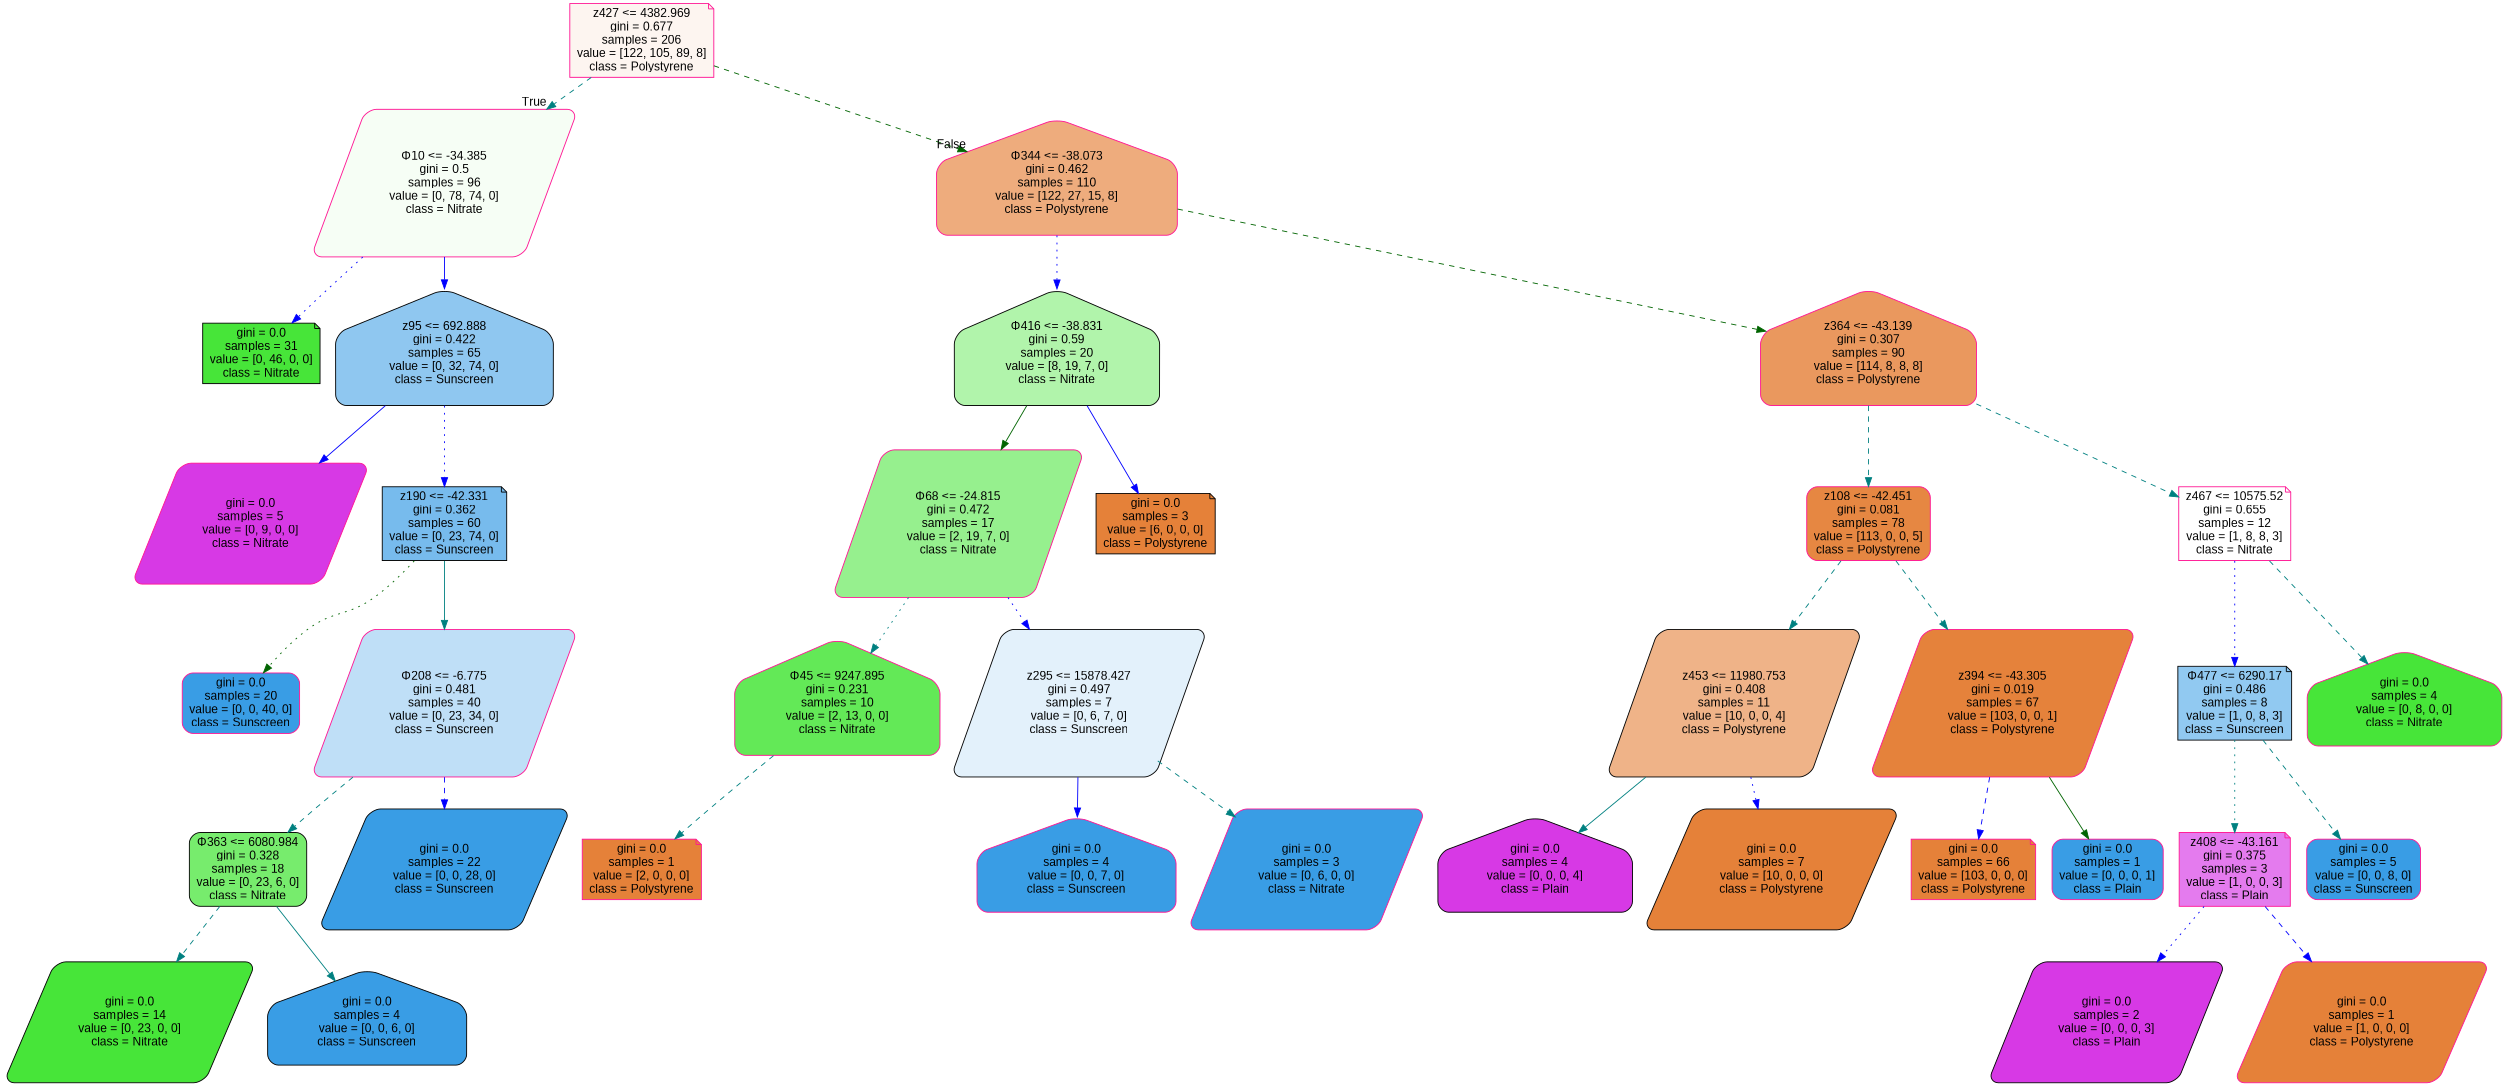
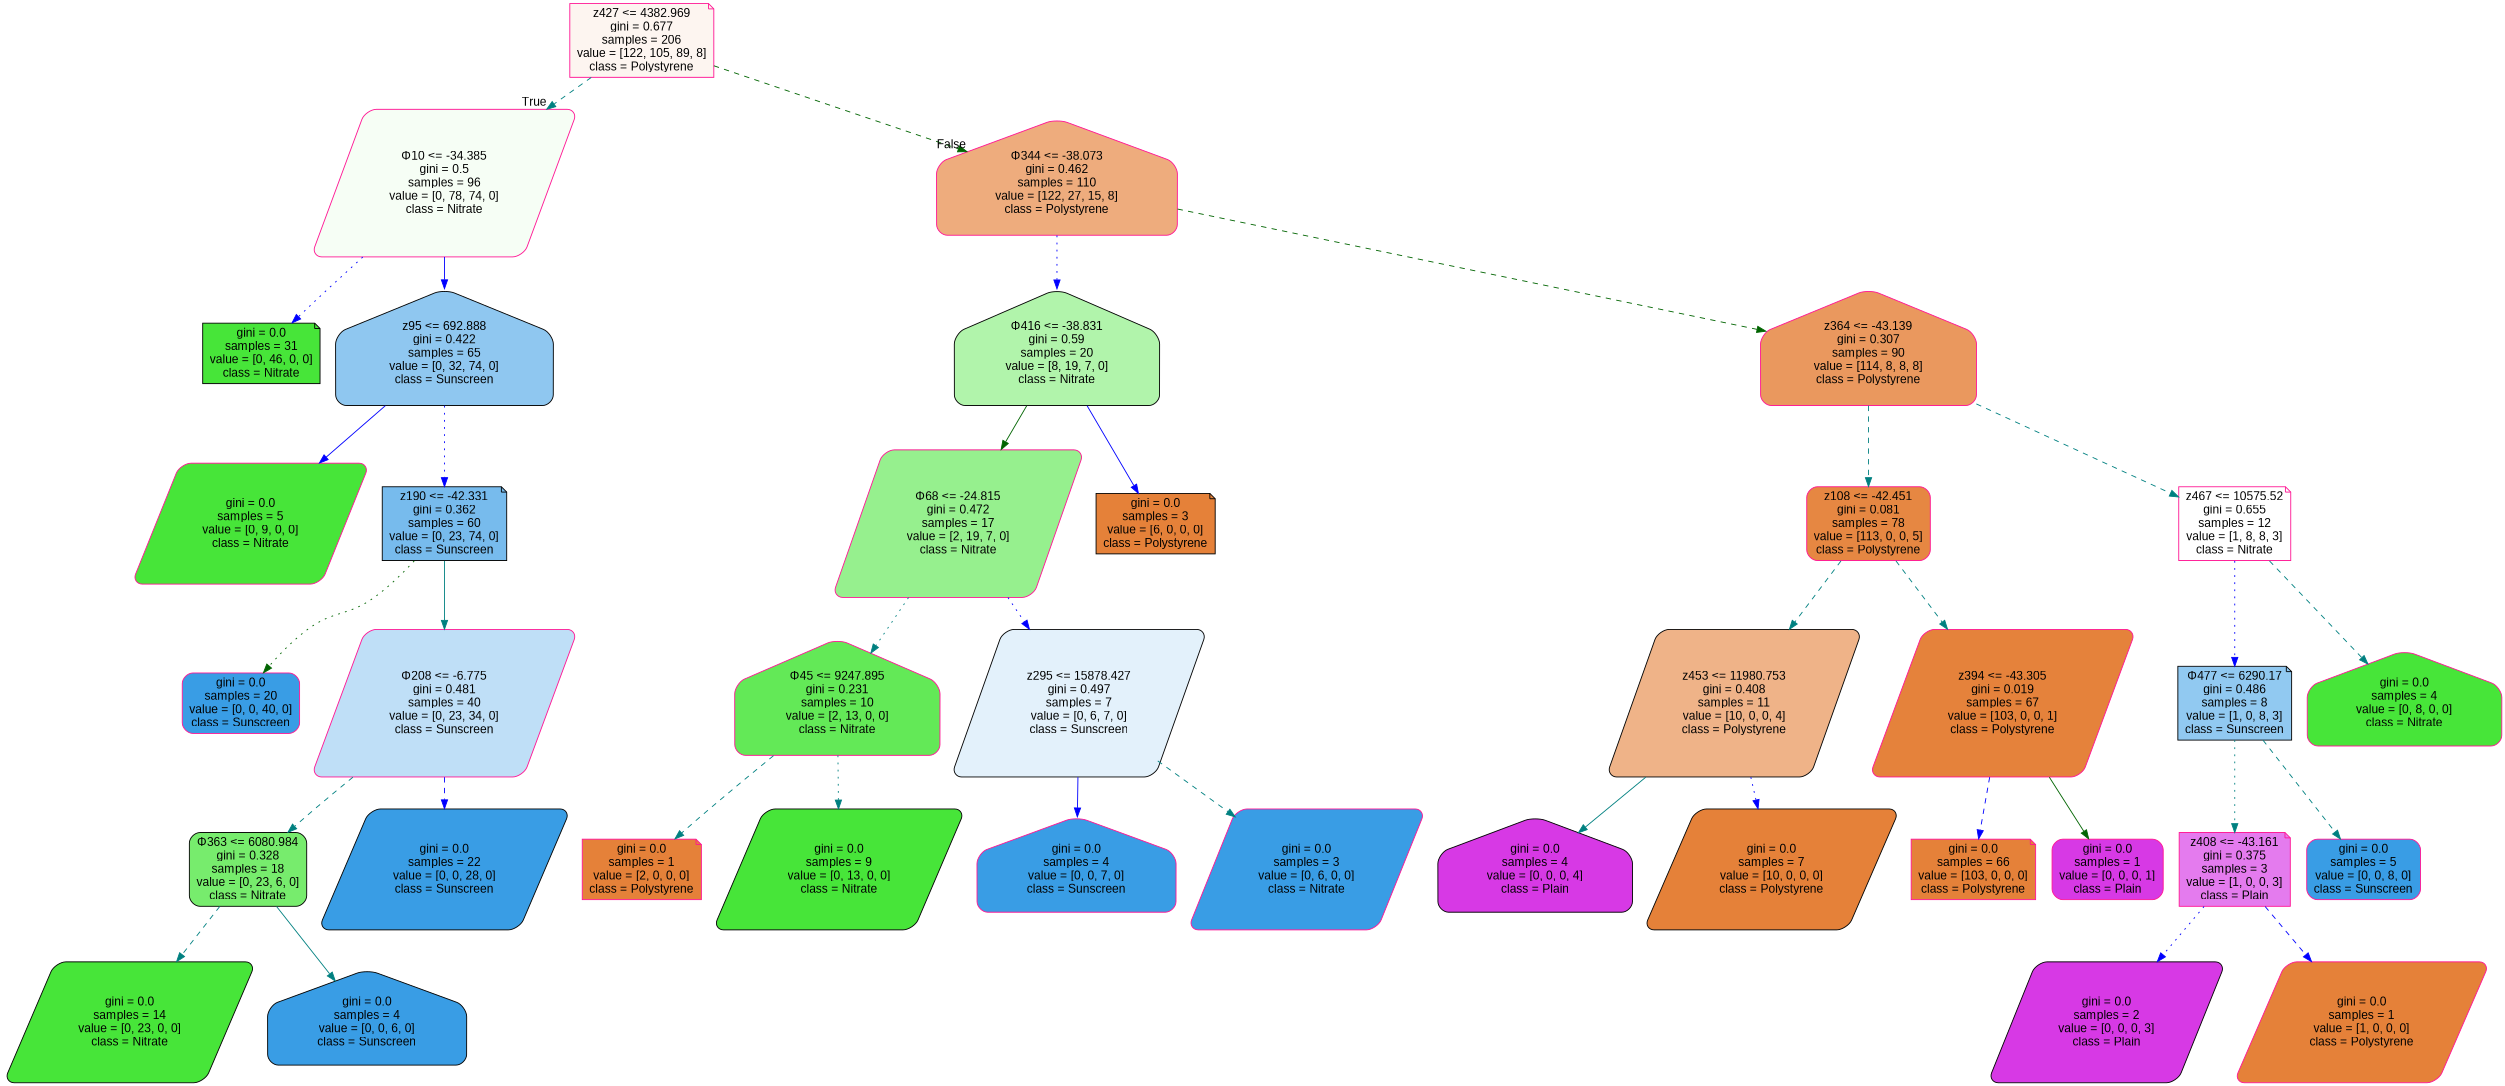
  digraph {
    fontname="Liberation Sans"
    node [color=deeppink fillcolor="#399de5" fontname="Liberation Sans" shape=parallelogram style="filled, rounded"]
    edge [color=teal fontname="Liberation Sans" style=dashed]
    n1 [fillcolor="#fdf5f0" label="z427 <= 4382.969\ngini = 0.677\nsamples = 206\nvalue = [122, 105, 89, 8]\nclass = Polystyrene" shape=note]
    n2 [fillcolor="#f6fef5" label="Φ10 <= -34.385\ngini = 0.5\nsamples = 96\nvalue = [0, 78, 74, 0]\nclass = Nitrate"]
    n3 [fillcolor="#eeac7d" label="Φ344 <= -38.073\ngini = 0.462\nsamples = 110\nvalue = [122, 27, 15, 8]\nclass = Polystyrene" shape=house]
    n4 [color=black fillcolor="#47e539" label="gini = 0.0\nsamples = 31\nvalue = [0, 46, 0, 0]\nclass = Nitrate" shape=note]
    n5 [color=black fillcolor="#8fc7f0" label="z95 <= 692.888\ngini = 0.422\nsamples = 65\nvalue = [0, 32, 74, 0]\nclass = Sunscreen" shape=house]
    n6 [color=black fillcolor="#b1f4ab" label="Φ416 <= -38.831\ngini = 0.59\nsamples = 20\nvalue = [8, 19, 7, 0]\nclass = Nitrate" shape=house]
    n7 [fillcolor="#ea985e" label="z364 <= -43.139\ngini = 0.307\nsamples = 90\nvalue = [114, 8, 8, 8]\nclass = Polystyrene" shape=house]
-   n8 [fillcolor="#d739e5" label="gini = 0.0\nsamples = 5\nvalue = [0, 9, 0, 0]\nclass = Nitrate"]
+   n8 [fillcolor="#47e539" label="gini = 0.0\nsamples = 5\nvalue = [0, 9, 0, 0]\nclass = Nitrate"]
    n9 [color=black fillcolor="#77bbed" label="z190 <= -42.331\ngini = 0.362\nsamples = 60\nvalue = [0, 23, 74, 0]\nclass = Sunscreen" shape=note]
    n10 [label="gini = 0.0\nsamples = 20\nvalue = [0, 0, 40, 0]\nclass = Sunscreen" shape=box]
    n11 [fillcolor="#bfdff7" label="Φ208 <= -6.775\ngini = 0.481\nsamples = 40\nvalue = [0, 23, 34, 0]\nclass = Sunscreen"]
    n12 [color=black fillcolor="#77ec6d" label="Φ363 <= 6080.984\ngini = 0.328\nsamples = 18\nvalue = [0, 23, 6, 0]\nclass = Nitrate" shape=box]
    n13 [color=black label="gini = 0.0\nsamples = 22\nvalue = [0, 0, 28, 0]\nclass = Sunscreen"]
    n14 [color=black fillcolor="#47e539" label="gini = 0.0\nsamples = 14\nvalue = [0, 23, 0, 0]\nclass = Nitrate"]
    n15 [color=black label="gini = 0.0\nsamples = 4\nvalue = [0, 0, 6, 0]\nclass = Sunscreen" shape=house]
    n16 [fillcolor="#96f08e" label="Φ68 <= -24.815\ngini = 0.472\nsamples = 17\nvalue = [2, 19, 7, 0]\nclass = Nitrate"]
    n17 [color=black fillcolor="#e58139" label="gini = 0.0\nsamples = 3\nvalue = [6, 0, 0, 0]\nclass = Polystyrene" shape=note]
    n18 [fillcolor="#e68742" label="z108 <= -42.451\ngini = 0.081\nsamples = 78\nvalue = [113, 0, 0, 5]\nclass = Polystyrene" shape=box]
    n19 [fillcolor="#ffffff" label="z467 <= 10575.52\ngini = 0.655\nsamples = 12\nvalue = [1, 8, 8, 3]\nclass = Nitrate" shape=note]
    n20 [fillcolor="#63e957" label="Φ45 <= 9247.895\ngini = 0.231\nsamples = 10\nvalue = [2, 13, 0, 0]\nclass = Nitrate" shape=house]
    n21 [color=black fillcolor="#e3f1fb" label="z295 <= 15878.427\ngini = 0.497\nsamples = 7\nvalue = [0, 6, 7, 0]\nclass = Sunscreen"]
    n22 [fillcolor="#e58139" label="gini = 0.0\nsamples = 1\nvalue = [2, 0, 0, 0]\nclass = Polystyrene" shape=note]
+   n23 [color=black fillcolor="#47e539" label="gini = 0.0\nsamples = 9\nvalue = [0, 13, 0, 0]\nclass = Nitrate"]
    n24 [label="gini = 0.0\nsamples = 4\nvalue = [0, 0, 7, 0]\nclass = Sunscreen" shape=house]
    n25 [label="gini = 0.0\nsamples = 3\nvalue = [0, 6, 0, 0]\nclass = Nitrate"]
    n26 [color=black fillcolor="#efb388" label="z453 <= 11980.753\ngini = 0.408\nsamples = 11\nvalue = [10, 0, 0, 4]\nclass = Polystyrene"]
    n27 [fillcolor="#e5823b" label="z394 <= -43.305\ngini = 0.019\nsamples = 67\nvalue = [103, 0, 0, 1]\nclass = Polystyrene"]
    n28 [color=black fillcolor="#91c9f1" label="Φ477 <= 6290.17\ngini = 0.486\nsamples = 8\nvalue = [1, 0, 8, 3]\nclass = Sunscreen" shape=note]
    n29 [fillcolor="#47e539" label="gini = 0.0\nsamples = 4\nvalue = [0, 8, 0, 0]\nclass = Nitrate" shape=house]
    n30 [color=black fillcolor="#d739e5" label="gini = 0.0\nsamples = 4\nvalue = [0, 0, 0, 4]\nclass = Plain" shape=house]
    n31 [color=black fillcolor="#e58139" label="gini = 0.0\nsamples = 7\nvalue = [10, 0, 0, 0]\nclass = Polystyrene"]
    n32 [fillcolor="#e58139" label="gini = 0.0\nsamples = 66\nvalue = [103, 0, 0, 0]\nclass = Polystyrene" shape=note]
-   n33 [label="gini = 0.0\nsamples = 1\nvalue = [0, 0, 0, 1]\nclass = Plain" shape=box]
+   n33 [fillcolor="#d739e5" label="gini = 0.0\nsamples = 1\nvalue = [0, 0, 0, 1]\nclass = Plain" shape=box]
    n34 [fillcolor="#e47bee" label="z408 <= -43.161\ngini = 0.375\nsamples = 3\nvalue = [1, 0, 0, 3]\nclass = Plain" shape=note]
    n35 [label="gini = 0.0\nsamples = 5\nvalue = [0, 0, 8, 0]\nclass = Sunscreen" shape=box]
    n36 [color=black fillcolor="#d739e5" label="gini = 0.0\nsamples = 2\nvalue = [0, 0, 0, 3]\nclass = Plain"]
    n37 [fillcolor="#e58139" label="gini = 0.0\nsamples = 1\nvalue = [1, 0, 0, 0]\nclass = Polystyrene"]
    n1 -> n2 [headlabel=True labelangle=45 labeldistance=2.5]
    n1 -> n3 [color=darkgreen headlabel=False labelangle=-45 labeldistance=2.5]
    n2 -> n4 [color=blue style=dotted]
    n2 -> n5 [color=blue style=solid]
    n3 -> n6 [color=blue style=dotted]
    n3 -> n7 [color=darkgreen]
    n5 -> n8 [color=blue style=solid]
    n5 -> n9 [color=blue style=dotted]
    n6 -> n16 [color=darkgreen style=solid]
    n6 -> n17 [color=blue style=solid]
    n7 -> n18
    n7 -> n19
    n9 -> n10 [color=darkgreen style=dotted]
    n9 -> n11 [style=solid]
    n11 -> n12
    n11 -> n13 [color=blue]
    n12 -> n14
    n12 -> n15 [style=solid]
    n16 -> n20 [style=dotted]
    n16 -> n21 [color=blue style=dotted]
    n18 -> n26
    n18 -> n27
    n19 -> n28 [color=blue style=dotted]
    n19 -> n29
    n20 -> n22
+   n20 -> n23 [style=dotted]
    n21 -> n24 [color=blue style=solid]
    n21 -> n25
    n26 -> n30 [style=solid]
    n26 -> n31 [color=blue style=dotted]
    n27 -> n32 [color=blue]
    n27 -> n33 [color=darkgreen style=solid]
    n28 -> n34 [style=dotted]
    n28 -> n35
    n34 -> n36 [color=blue style=dotted]
    n34 -> n37 [color=blue]
  }
